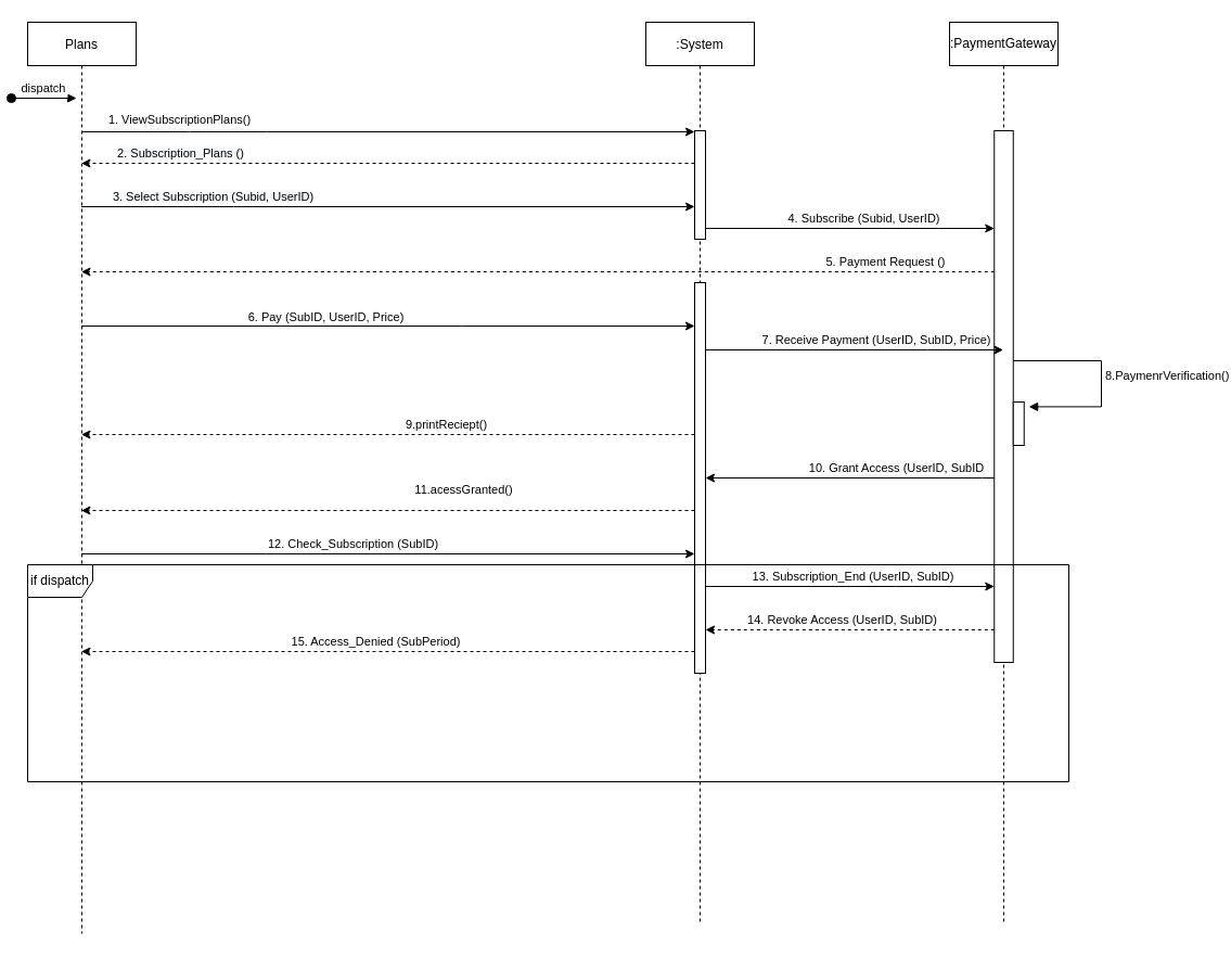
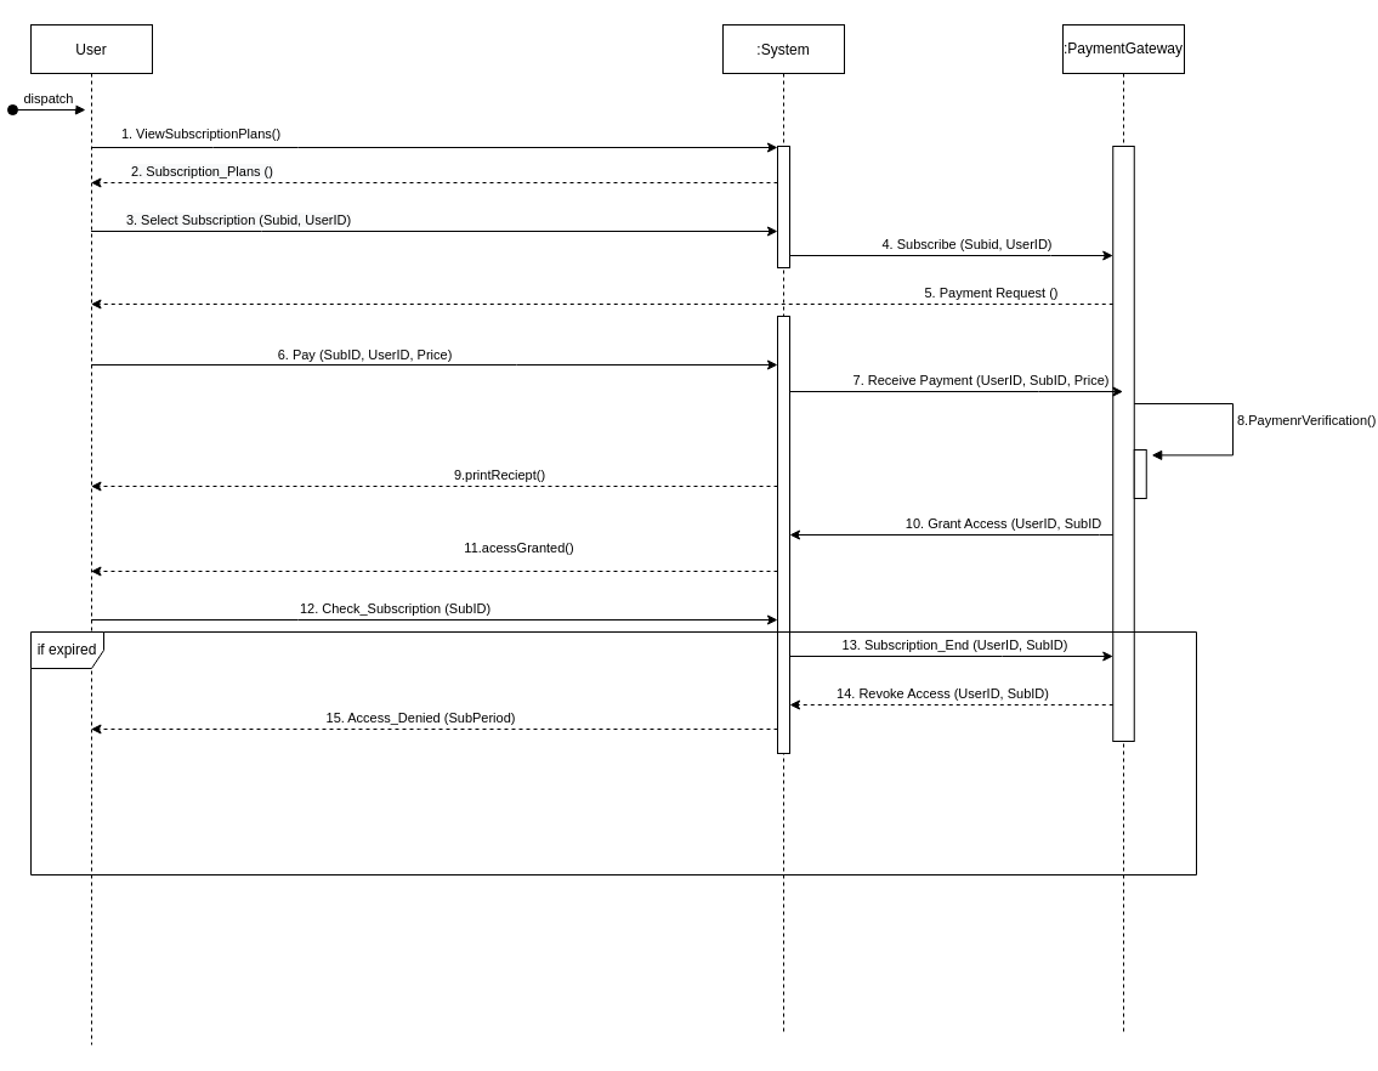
  <mxCell id="0" />
  <mxCell id="1" parent="0" />
  <mxCell id="2" style="edgeStyle=orthogonalEdgeStyle;rounded=0;orthogonalLoop=1;jettySize=auto;html=1;endArrow=classic;endFill=1;" parent="1" source="8" target="11" edge="1"><mxGeometry relative="1" as="geometry"><mxPoint x="69.5" y="184" as="sourcePoint" /><mxPoint x="345" y="184" as="targetPoint" /><Array as="points"><mxPoint x="210" y="190" /><mxPoint x="210" y="190" /></Array></mxGeometry></mxCell>
  <mxCell id="3" value="&lt;span style=&quot;background-color: rgb(248, 249, 250);&quot;&gt;3. Select Subscription (Subid, UserID)&lt;br&gt;&lt;/span&gt;" style="edgeLabel;html=1;align=center;verticalAlign=middle;resizable=0;points=[];" parent="2" vertex="1" connectable="0"><mxGeometry x="0.268" y="-4" relative="1" as="geometry"><mxPoint x="-238" y="-14" as="offset" /></mxGeometry></mxCell>
  <mxCell id="4" style="edgeStyle=orthogonalEdgeStyle;rounded=0;orthogonalLoop=1;jettySize=auto;html=1;endArrow=classic;endFill=1;" parent="1" source="8" target="12" edge="1"><mxGeometry relative="1" as="geometry"><mxPoint x="69.5" y="300" as="sourcePoint" /><mxPoint x="345" y="300" as="targetPoint" /><Array as="points"><mxPoint x="420" y="300" /><mxPoint x="420" y="300" /></Array></mxGeometry></mxCell>
  <mxCell id="5" value="&lt;div&gt;6. Pay (SubID, UserID, Price)&lt;br&gt;&lt;/div&gt;" style="edgeLabel;html=1;align=center;verticalAlign=middle;resizable=0;points=[];" parent="4" vertex="1" connectable="0"><mxGeometry x="-0.353" y="4" relative="1" as="geometry"><mxPoint x="42" y="-5" as="offset" /></mxGeometry></mxCell>
  <mxCell id="6" style="edgeStyle=orthogonalEdgeStyle;rounded=0;orthogonalLoop=1;jettySize=auto;html=1;endArrow=classic;endFill=1;" parent="1" source="8" target="12" edge="1"><mxGeometry relative="1" as="geometry"><Array as="points"><mxPoint x="240" y="510" /><mxPoint x="240" y="510" /></Array></mxGeometry></mxCell>
  <mxCell id="7" value="12. Check_Subscription (SubID)" style="edgeLabel;html=1;align=center;verticalAlign=middle;resizable=0;points=[];" parent="6" vertex="1" connectable="0"><mxGeometry x="-0.236" y="2" relative="1" as="geometry"><mxPoint x="34" y="-8" as="offset" /></mxGeometry></mxCell>
- <mxCell id="8" value="Plans" style="shape=umlLifeline;perimeter=lifelinePerimeter;container=1;collapsible=0;recursiveResize=0;rounded=0;shadow=0;strokeWidth=1;" parent="1" vertex="1"><mxGeometry x="20" y="20" width="100" height="840" as="geometry" /></mxCell>
+ <mxCell id="8" value="User" style="shape=umlLifeline;perimeter=lifelinePerimeter;container=1;collapsible=0;recursiveResize=0;rounded=0;shadow=0;strokeWidth=1;" parent="1" vertex="1"><mxGeometry x="20" y="20" width="100" height="840" as="geometry" /></mxCell>
  <mxCell id="9" value="dispatch" style="verticalAlign=bottom;startArrow=oval;endArrow=block;startSize=8;shadow=0;strokeWidth=1;" parent="8" edge="1"><mxGeometry relative="1" as="geometry"><mxPoint x="-15" y="70" as="sourcePoint" /><mxPoint x="45" y="70" as="targetPoint" /></mxGeometry></mxCell>
  <mxCell id="10" value=":System" style="shape=umlLifeline;perimeter=lifelinePerimeter;container=1;collapsible=0;recursiveResize=0;rounded=0;shadow=0;strokeWidth=1;" parent="1" vertex="1"><mxGeometry x="590" y="20" width="100" height="830" as="geometry" /></mxCell>
  <mxCell id="11" value="" style="points=[];perimeter=orthogonalPerimeter;rounded=0;shadow=0;strokeWidth=1;" parent="10" vertex="1"><mxGeometry x="45" y="100" width="10" height="100" as="geometry" /></mxCell>
  <mxCell id="12" value="" style="html=1;points=[];perimeter=orthogonalPerimeter;" parent="10" vertex="1"><mxGeometry x="45" y="240" width="10" height="360" as="geometry" /></mxCell>
  <mxCell id="13" value=":PaymentGateway" style="shape=umlLifeline;perimeter=lifelinePerimeter;whiteSpace=wrap;html=1;container=1;collapsible=0;recursiveResize=0;outlineConnect=0;" parent="1" vertex="1"><mxGeometry x="870" y="20" width="100" height="830" as="geometry" /></mxCell>
  <mxCell id="14" value="" style="html=1;points=[];perimeter=orthogonalPerimeter;" parent="13" vertex="1"><mxGeometry x="41.25" y="100" width="17.5" height="490" as="geometry" /></mxCell>
  <mxCell id="15" value="" style="html=1;points=[];perimeter=orthogonalPerimeter;" parent="13" vertex="1"><mxGeometry x="58.75" y="350" width="10" height="40" as="geometry" /></mxCell>
  <mxCell id="16" value="8.PaymenrVerification()" style="edgeStyle=orthogonalEdgeStyle;html=1;align=left;spacingLeft=2;endArrow=block;rounded=0;entryX=1.44;entryY=0.11;entryDx=0;entryDy=0;entryPerimeter=0;" parent="13" source="14" target="15" edge="1"><mxGeometry relative="1" as="geometry"><mxPoint x="55" y="312" as="sourcePoint" /><Array as="points"><mxPoint x="140" y="312" /><mxPoint x="140" y="354" /><mxPoint x="73" y="354" /></Array><mxPoint x="60" y="352" as="targetPoint" /></mxGeometry></mxCell>
  <mxCell id="17" value="&lt;div&gt;1. ViewSubscriptionPlans()&lt;/div&gt;" style="endArrow=classic;html=1;rounded=0;labelBackgroundColor=none;endFill=1;" parent="1" source="8" target="11" edge="1"><mxGeometry x="-0.68" y="11" width="50" height="50" relative="1" as="geometry"><mxPoint x="69.5" y="121" as="sourcePoint" /><mxPoint x="345" y="121" as="targetPoint" /><Array as="points"><mxPoint x="170" y="121" /><mxPoint x="240" y="121" /></Array><mxPoint as="offset" /></mxGeometry></mxCell>
  <mxCell id="18" style="edgeStyle=orthogonalEdgeStyle;rounded=0;orthogonalLoop=1;jettySize=auto;html=1;endArrow=classic;endFill=1;dashed=1;" parent="1" source="11" target="8" edge="1"><mxGeometry relative="1" as="geometry"><mxPoint x="345" y="154" as="sourcePoint" /><mxPoint x="160" y="150" as="targetPoint" /><Array as="points"><mxPoint x="300" y="150" /><mxPoint x="300" y="150" /></Array></mxGeometry></mxCell>
  <mxCell id="19" value="&lt;span style=&quot;background-color: rgb(248, 249, 250);&quot;&gt;2. Subscription_Plans ()&lt;/span&gt;" style="edgeLabel;html=1;align=center;verticalAlign=middle;resizable=0;points=[];" parent="18" vertex="1" connectable="0"><mxGeometry x="-0.246" y="1" relative="1" as="geometry"><mxPoint x="-262" y="-11" as="offset" /></mxGeometry></mxCell>
  <mxCell id="20" style="edgeStyle=orthogonalEdgeStyle;rounded=0;orthogonalLoop=1;jettySize=auto;html=1;endArrow=classic;endFill=1;" parent="1" edge="1"><mxGeometry relative="1" as="geometry"><mxPoint x="645" y="210" as="sourcePoint" /><mxPoint x="911.25" y="210" as="targetPoint" /><Array as="points"><mxPoint x="860" y="210" /><mxPoint x="860" y="210" /></Array></mxGeometry></mxCell>
  <mxCell id="21" value="4. Subscribe (Subid, UserID)" style="edgeLabel;html=1;align=center;verticalAlign=middle;resizable=0;points=[];" parent="20" vertex="1" connectable="0"><mxGeometry x="0.142" y="-1" relative="1" as="geometry"><mxPoint x="-7" y="-11" as="offset" /></mxGeometry></mxCell>
  <mxCell id="22" style="edgeStyle=orthogonalEdgeStyle;rounded=0;orthogonalLoop=1;jettySize=auto;html=1;endArrow=classic;endFill=1;dashed=1;" parent="1" source="14" target="8" edge="1"><mxGeometry relative="1" as="geometry"><Array as="points"><mxPoint x="240" y="250" /><mxPoint x="240" y="250" /></Array></mxGeometry></mxCell>
  <mxCell id="23" value="&lt;div&gt;5. Payment Request ()&lt;/div&gt;" style="edgeLabel;html=1;align=center;verticalAlign=middle;resizable=0;points=[];" parent="22" vertex="1" connectable="0"><mxGeometry x="0.195" y="3" relative="1" as="geometry"><mxPoint x="402" y="-13" as="offset" /></mxGeometry></mxCell>
  <mxCell id="24" style="edgeStyle=orthogonalEdgeStyle;rounded=0;orthogonalLoop=1;jettySize=auto;html=1;endArrow=classic;endFill=1;" parent="1" edge="1"><mxGeometry relative="1" as="geometry"><mxPoint x="645" y="322" as="sourcePoint" /><mxPoint x="919.5" y="322" as="targetPoint" /><Array as="points"><mxPoint x="850" y="322" /><mxPoint x="850" y="322" /></Array></mxGeometry></mxCell>
  <mxCell id="25" value="&amp;nbsp;7. Receive Payment (UserID, SubID, Price)" style="edgeLabel;html=1;align=center;verticalAlign=middle;resizable=0;points=[];" parent="24" vertex="1" connectable="0"><mxGeometry x="-0.31" y="2" relative="1" as="geometry"><mxPoint x="60" y="-8" as="offset" /></mxGeometry></mxCell>
  <mxCell id="26" style="edgeStyle=orthogonalEdgeStyle;rounded=0;orthogonalLoop=1;jettySize=auto;html=1;endArrow=classic;endFill=1;" parent="1" source="14" target="12" edge="1"><mxGeometry relative="1" as="geometry"><Array as="points"><mxPoint x="900" y="440" /><mxPoint x="900" y="440" /></Array></mxGeometry></mxCell>
  <mxCell id="27" value="&lt;div&gt;10. Grant Access (UserID, SubID&lt;/div&gt;" style="edgeLabel;html=1;align=center;verticalAlign=middle;resizable=0;points=[];" parent="26" vertex="1" connectable="0"><mxGeometry x="-0.164" y="4" relative="1" as="geometry"><mxPoint x="20" y="-14" as="offset" /></mxGeometry></mxCell>
  <mxCell id="28" style="edgeStyle=orthogonalEdgeStyle;rounded=0;orthogonalLoop=1;jettySize=auto;html=1;endArrow=classic;endFill=1;dashed=1;" parent="1" source="12" target="8" edge="1"><mxGeometry relative="1" as="geometry"><Array as="points"><mxPoint x="260" y="400" /><mxPoint x="260" y="400" /></Array></mxGeometry></mxCell>
  <mxCell id="29" value="9.printReciept()" style="edgeLabel;html=1;align=center;verticalAlign=middle;resizable=0;points=[];" parent="28" vertex="1" connectable="0"><mxGeometry x="-0.342" y="5" relative="1" as="geometry"><mxPoint x="-44" y="-15" as="offset" /></mxGeometry></mxCell>
  <mxCell id="30" style="edgeStyle=orthogonalEdgeStyle;rounded=0;orthogonalLoop=1;jettySize=auto;html=1;dashed=1;endArrow=classic;endFill=1;" parent="1" source="12" target="8" edge="1"><mxGeometry relative="1" as="geometry"><Array as="points"><mxPoint x="170" y="470" /><mxPoint x="170" y="470" /></Array></mxGeometry></mxCell>
  <mxCell id="31" value="11.acessGranted()" style="edgeLabel;html=1;align=center;verticalAlign=middle;resizable=0;points=[];" parent="30" vertex="1" connectable="0"><mxGeometry x="-0.386" y="3" relative="1" as="geometry"><mxPoint x="-40" y="-23" as="offset" /></mxGeometry></mxCell>
- <mxCell id="32" value="if dispatch" style="shape=umlFrame;whiteSpace=wrap;html=1;" parent="1" vertex="1"><mxGeometry x="20" y="520" width="960" height="200" as="geometry" /></mxCell>
+ <mxCell id="32" value="if expired" style="shape=umlFrame;whiteSpace=wrap;html=1;" parent="1" vertex="1"><mxGeometry x="20" y="520" width="960" height="200" as="geometry" /></mxCell>
  <mxCell id="33" style="edgeStyle=orthogonalEdgeStyle;rounded=0;orthogonalLoop=1;jettySize=auto;html=1;endArrow=classic;endFill=1;" parent="1" source="12" target="14" edge="1"><mxGeometry relative="1" as="geometry"><Array as="points"><mxPoint x="820" y="540" /><mxPoint x="820" y="540" /></Array></mxGeometry></mxCell>
  <mxCell id="34" value="&lt;div&gt;13. Subscription_End (UserID, SubID)&lt;br&gt;&lt;/div&gt;" style="edgeLabel;html=1;align=center;verticalAlign=middle;resizable=0;points=[];" parent="33" vertex="1" connectable="0"><mxGeometry x="0.279" y="-1" relative="1" as="geometry"><mxPoint x="-35" y="-11" as="offset" /></mxGeometry></mxCell>
  <mxCell id="35" style="edgeStyle=orthogonalEdgeStyle;rounded=0;orthogonalLoop=1;jettySize=auto;html=1;endArrow=classic;endFill=1;dashed=1;" parent="1" source="14" target="12" edge="1"><mxGeometry relative="1" as="geometry"><Array as="points"><mxPoint x="850" y="580" /><mxPoint x="850" y="580" /></Array></mxGeometry></mxCell>
  <mxCell id="36" value="&lt;div&gt;14. Revoke Access (UserID, SubID)&lt;/div&gt;" style="edgeLabel;html=1;align=center;verticalAlign=middle;resizable=0;points=[];" parent="35" vertex="1" connectable="0"><mxGeometry x="-0.316" y="4" relative="1" as="geometry"><mxPoint x="-50" y="-14" as="offset" /></mxGeometry></mxCell>
  <mxCell id="37" style="edgeStyle=orthogonalEdgeStyle;rounded=0;orthogonalLoop=1;jettySize=auto;html=1;dashed=1;endArrow=classic;endFill=1;" parent="1" source="12" target="8" edge="1"><mxGeometry relative="1" as="geometry"><Array as="points"><mxPoint x="340" y="600" /><mxPoint x="340" y="600" /></Array></mxGeometry></mxCell>
  <mxCell id="38" value="15. Access_Denied (SubPeriod)" style="edgeLabel;html=1;align=center;verticalAlign=middle;resizable=0;points=[];" parent="37" vertex="1" connectable="0"><mxGeometry x="-0.159" y="-3" relative="1" as="geometry"><mxPoint x="-57" y="-7" as="offset" /></mxGeometry></mxCell>
